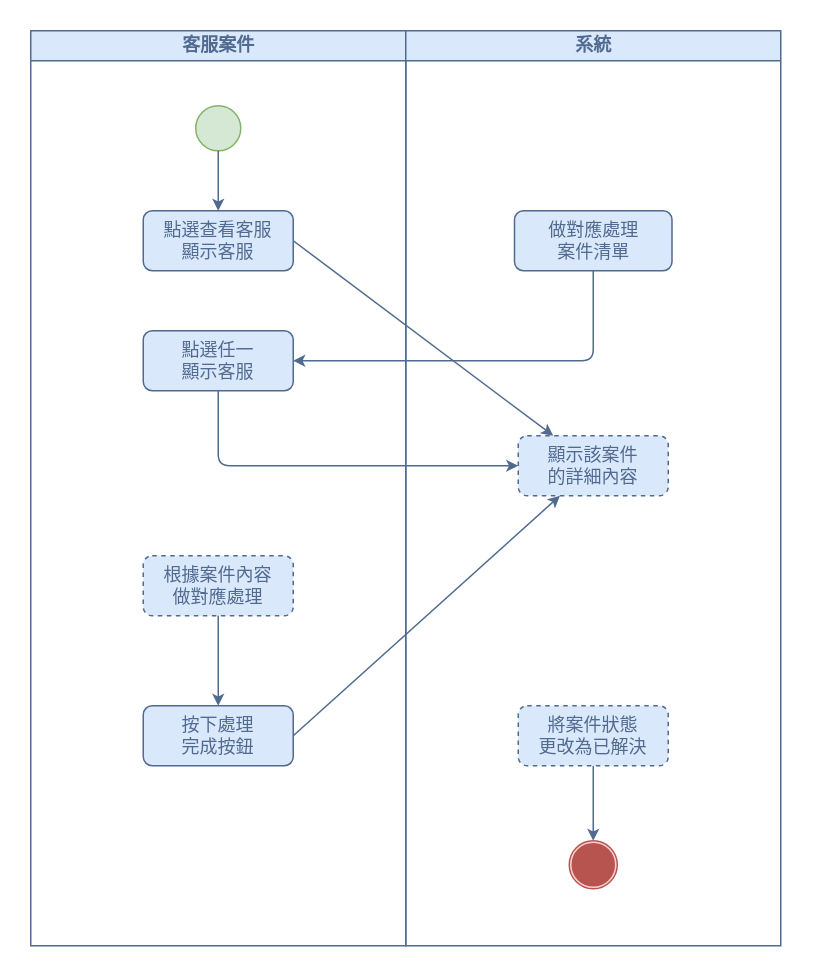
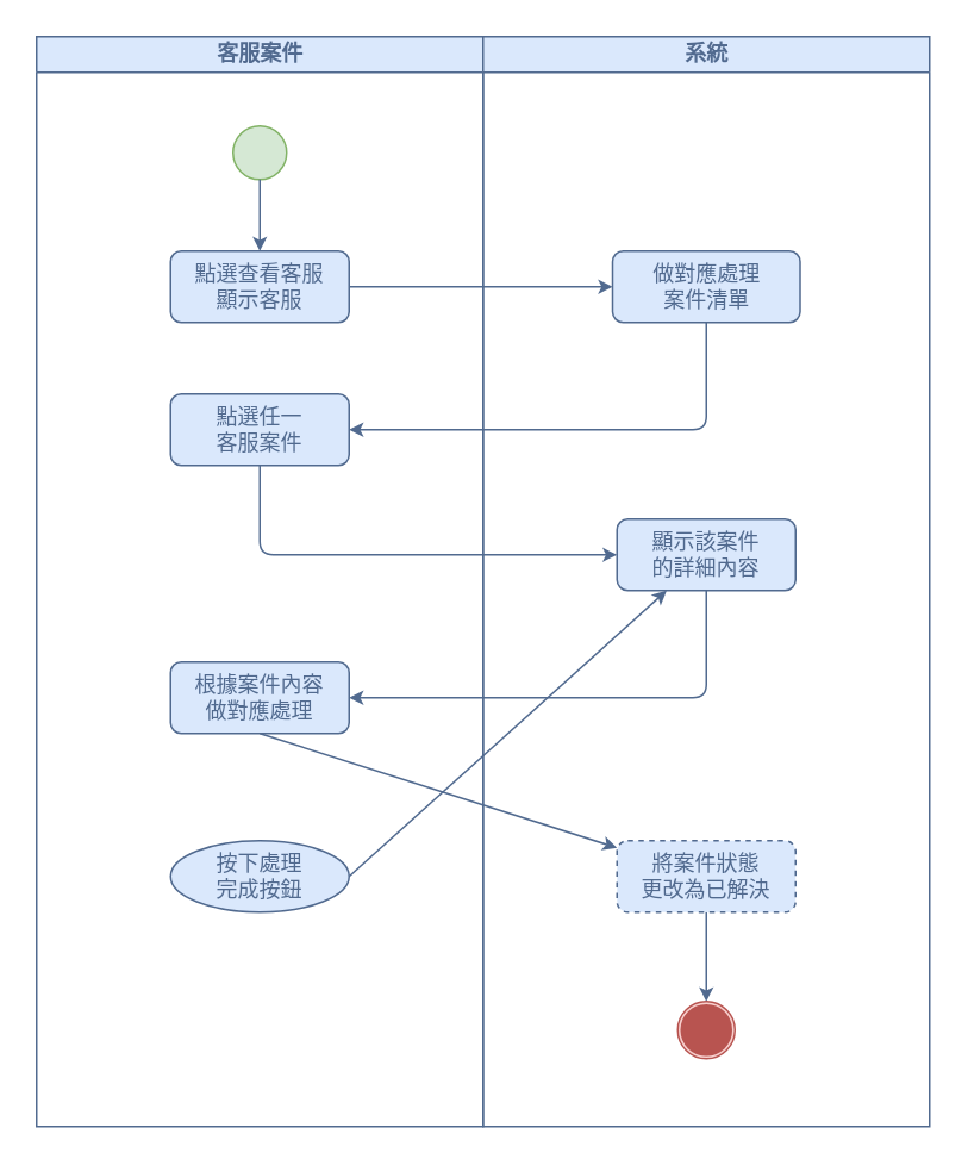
  <mxCell id="0" />
  <mxCell id="1" parent="0" />
  <mxCell id="2" value="&lt;font color=&quot;#516a8f&quot;&gt;客服案件&lt;/font&gt;" style="swimlane;html=1;startSize=20;fillColor=#dae8fc;strokeColor=#516A8F;" parent="1" vertex="1"><mxGeometry x="20" y="20" width="250" height="610" as="geometry" /></mxCell>
  <mxCell id="3" value="&lt;font color=&quot;#516a8f&quot;&gt;點選查看客服&lt;br&gt;顯示客服&lt;/font&gt;" style="rounded=1;whiteSpace=wrap;html=1;shadow=0;comic=0;labelBackgroundColor=none;strokeWidth=1;fontFamily=Verdana;fontSize=12;align=center;arcSize=15;fillColor=#dae8fc;strokeColor=#516A8F;glass=0;" parent="2" vertex="1"><mxGeometry x="75" y="120" width="100" height="40" as="geometry" /></mxCell>
  <mxCell id="4" value="" style="ellipse;whiteSpace=wrap;html=1;rounded=0;shadow=0;comic=0;labelBackgroundColor=none;strokeWidth=1;fillColor=#d5e8d4;fontFamily=Verdana;fontSize=12;align=center;strokeColor=#82b366;" parent="2" vertex="1"><mxGeometry x="110" y="50" width="30" height="30" as="geometry" /></mxCell>
  <mxCell id="5" style="edgeStyle=none;rounded=0;html=1;labelBackgroundColor=none;startArrow=none;startFill=0;startSize=5;endArrow=classic;endFill=1;endSize=5;jettySize=auto;orthogonalLoop=1;strokeWidth=1;fontFamily=Verdana;fontSize=12;exitX=0.5;exitY=1;exitDx=0;exitDy=0;strokeColor=#516A8F;arcSize=20;entryX=0.5;entryY=0;entryDx=0;entryDy=0;" parent="2" source="4" target="3" edge="1"><mxGeometry relative="1" as="geometry"><mxPoint x="89.55" y="260.0" as="sourcePoint" /><mxPoint x="125" y="110" as="targetPoint" /></mxGeometry></mxCell>
- <mxCell id="6" value="&lt;font color=&quot;#516a8f&quot;&gt;點選任一&lt;br&gt;顯示客服&lt;/font&gt;" style="rounded=1;whiteSpace=wrap;html=1;shadow=0;comic=0;labelBackgroundColor=none;strokeWidth=1;fontFamily=Verdana;fontSize=12;align=center;arcSize=15;fillColor=#dae8fc;strokeColor=#516A8F;glass=0;" parent="2" vertex="1"><mxGeometry x="75" y="200" width="100" height="40" as="geometry" /></mxCell>
- <mxCell id="7" value="&lt;font color=&quot;#516a8f&quot;&gt;根據案件內容&lt;br&gt;做對應處理&lt;br&gt;&lt;/font&gt;" style="rounded=1;whiteSpace=wrap;html=1;shadow=0;comic=0;labelBackgroundColor=none;strokeWidth=1;fontFamily=Verdana;fontSize=12;align=center;arcSize=15;fillColor=#dae8fc;strokeColor=#516A8F;glass=0;dashed=1;" vertex="1" parent="2"><mxGeometry x="75" y="350" width="100" height="40" as="geometry" /></mxCell>
- <mxCell id="8" value="&lt;font color=&quot;#516a8f&quot;&gt;按下處理&lt;br&gt;完成按鈕&lt;br&gt;&lt;/font&gt;" style="rounded=1;whiteSpace=wrap;html=1;shadow=0;comic=0;labelBackgroundColor=none;strokeWidth=1;fontFamily=Verdana;fontSize=12;align=center;arcSize=15;fillColor=#dae8fc;strokeColor=#516A8F;glass=0;" vertex="1" parent="2"><mxGeometry x="75" y="450" width="100" height="40" as="geometry" /></mxCell>
- <mxCell id="9" style="edgeStyle=none;rounded=0;html=1;labelBackgroundColor=none;startArrow=none;startFill=0;startSize=5;endArrow=classic;endFill=1;endSize=5;jettySize=auto;orthogonalLoop=1;strokeWidth=1;fontFamily=Verdana;fontSize=12;exitX=0.5;exitY=1;exitDx=0;exitDy=0;strokeColor=#516A8F;arcSize=20;entryX=0.5;entryY=0;entryDx=0;entryDy=0;" edge="1" parent="2" source="7" target="8"><mxGeometry relative="1" as="geometry"><mxPoint x="135" y="90" as="sourcePoint" /><mxPoint x="135" y="130" as="targetPoint" /></mxGeometry></mxCell>
+ <mxCell id="6" value="&lt;font color=&quot;#516a8f&quot;&gt;點選任一&lt;br&gt;客服案件&lt;/font&gt;" style="rounded=1;whiteSpace=wrap;html=1;shadow=0;comic=0;labelBackgroundColor=none;strokeWidth=1;fontFamily=Verdana;fontSize=12;align=center;arcSize=15;fillColor=#dae8fc;strokeColor=#516A8F;glass=0;" parent="2" vertex="1"><mxGeometry x="75" y="200" width="100" height="40" as="geometry" /></mxCell>
+ <mxCell id="7" value="&lt;font color=&quot;#516a8f&quot;&gt;根據案件內容&lt;br&gt;做對應處理&lt;br&gt;&lt;/font&gt;" style="rounded=1;whiteSpace=wrap;html=1;shadow=0;comic=0;labelBackgroundColor=none;strokeWidth=1;fontFamily=Verdana;fontSize=12;align=center;arcSize=15;fillColor=#dae8fc;strokeColor=#516A8F;glass=0;" vertex="1" parent="2"><mxGeometry x="75" y="350" width="100" height="40" as="geometry" /></mxCell>
+ <mxCell id="8" value="&lt;font color=&quot;#516a8f&quot;&gt;按下處理&lt;br&gt;完成按鈕&lt;br&gt;&lt;/font&gt;" style="ellipse;whiteSpace=wrap;html=1;shadow=0;comic=0;labelBackgroundColor=none;strokeWidth=1;fontFamily=Verdana;fontSize=12;align=center;arcSize=15;fillColor=#dae8fc;strokeColor=#516A8F;glass=0;" vertex="1" parent="2"><mxGeometry x="75" y="450" width="100" height="40" as="geometry" /></mxCell>
+ <mxCell id="9" style="edgeStyle=none;rounded=0;html=1;labelBackgroundColor=none;startArrow=none;startFill=0;startSize=5;endArrow=classic;endFill=1;endSize=5;jettySize=auto;orthogonalLoop=1;strokeWidth=1;fontFamily=Verdana;fontSize=12;exitX=0.5;exitY=1;exitDx=0;exitDy=0;strokeColor=#516A8F;arcSize=20;" edge="1" parent="2" source="7" target="17"><mxGeometry relative="1" as="geometry"><mxPoint x="135" y="90" as="sourcePoint" /><mxPoint x="135" y="130" as="targetPoint" /></mxGeometry></mxCell>
  <mxCell id="10" value="&lt;font color=&quot;#516a8f&quot;&gt;系統&lt;/font&gt;" style="swimlane;html=1;startSize=20;fillColor=#dae8fc;strokeColor=#516A8F;" parent="1" vertex="1"><mxGeometry x="270" y="20" width="250" height="610" as="geometry" /></mxCell>
  <mxCell id="11" value="&lt;font color=&quot;#516a8f&quot;&gt;做對應處理&lt;br&gt;案件清單&lt;/font&gt;" style="rounded=1;whiteSpace=wrap;html=1;shadow=0;comic=0;labelBackgroundColor=none;strokeWidth=1;fontFamily=Verdana;fontSize=12;align=center;arcSize=15;fillColor=#dae8fc;strokeColor=#516A8F;glass=0;" parent="10" vertex="1"><mxGeometry x="72.5" y="120" width="105" height="40" as="geometry" /></mxCell>
- <mxCell id="12" value="&lt;font color=&quot;#516a8f&quot;&gt;顯示該案件&lt;br&gt;的詳細內容&lt;br&gt;&lt;/font&gt;" style="rounded=1;whiteSpace=wrap;html=1;shadow=0;comic=0;labelBackgroundColor=none;strokeWidth=1;fontFamily=Verdana;fontSize=12;align=center;arcSize=15;fillColor=#dae8fc;strokeColor=#516A8F;glass=0;dashed=1;" parent="10" vertex="1"><mxGeometry x="75" y="270" width="100" height="40" as="geometry" /></mxCell>
+ <mxCell id="12" value="&lt;font color=&quot;#516a8f&quot;&gt;顯示該案件&lt;br&gt;的詳細內容&lt;br&gt;&lt;/font&gt;" style="rounded=1;whiteSpace=wrap;html=1;shadow=0;comic=0;labelBackgroundColor=none;strokeWidth=1;fontFamily=Verdana;fontSize=12;align=center;arcSize=15;fillColor=#dae8fc;strokeColor=#516A8F;glass=0;" parent="10" vertex="1"><mxGeometry x="75" y="270" width="100" height="40" as="geometry" /></mxCell>
  <mxCell id="13" style="edgeStyle=none;rounded=0;html=1;labelBackgroundColor=none;startArrow=none;startFill=0;startSize=5;endArrow=classic;endFill=1;endSize=5;jettySize=auto;orthogonalLoop=1;strokeWidth=1;fontFamily=Verdana;fontSize=12;strokeColor=#516A8F;arcSize=20;entryX=0.5;entryY=0;entryDx=0;entryDy=0;exitX=0.5;exitY=1;exitDx=0;exitDy=0;" parent="10" source="17" target="16" edge="1"><mxGeometry relative="1" as="geometry"><mxPoint x="125" y="570" as="sourcePoint" /><mxPoint x="124.71" y="510" as="targetPoint" /></mxGeometry></mxCell>
  <mxCell id="14" value="" style="group" parent="10" vertex="1" connectable="0"><mxGeometry x="109" y="540" width="32" height="32" as="geometry" /></mxCell>
  <mxCell id="15" value="" style="ellipse;whiteSpace=wrap;html=1;aspect=fixed;fillColor=#b85450;strokeColor=#f8cecc;" parent="14" vertex="1"><mxGeometry x="1" y="1" width="30" height="30" as="geometry" /></mxCell>
  <mxCell id="16" value="" style="ellipse;whiteSpace=wrap;html=1;aspect=fixed;fillColor=none;strokeColor=#B85450;" parent="14" vertex="1"><mxGeometry width="32" height="32" as="geometry" /></mxCell>
  <mxCell id="17" value="&lt;font color=&quot;#516a8f&quot;&gt;將案件狀態&lt;br&gt;更改為已解決&lt;br&gt;&lt;/font&gt;" style="rounded=1;whiteSpace=wrap;html=1;shadow=0;comic=0;labelBackgroundColor=none;strokeWidth=1;fontFamily=Verdana;fontSize=12;align=center;arcSize=15;fillColor=#dae8fc;strokeColor=#516A8F;glass=0;dashed=1;" vertex="1" parent="10"><mxGeometry x="75" y="450" width="100" height="40" as="geometry" /></mxCell>
- <mxCell id="18" style="edgeStyle=none;rounded=1;html=1;labelBackgroundColor=none;startArrow=none;startFill=0;startSize=5;endArrow=classic;endFill=1;endSize=5;jettySize=auto;orthogonalLoop=1;strokeWidth=1;fontFamily=Verdana;fontSize=12;strokeColor=#516A8F;arcSize=15;exitX=1;exitY=0.5;exitDx=0;exitDy=0;" parent="1" source="3" target="12" edge="1"><mxGeometry relative="1" as="geometry"><mxPoint x="200" y="280" as="sourcePoint" /><mxPoint x="300" y="170" as="targetPoint" /></mxGeometry></mxCell>
+ <mxCell id="18" style="edgeStyle=none;rounded=1;html=1;labelBackgroundColor=none;startArrow=none;startFill=0;startSize=5;endArrow=classic;endFill=1;endSize=5;jettySize=auto;orthogonalLoop=1;strokeWidth=1;fontFamily=Verdana;fontSize=12;strokeColor=#516A8F;arcSize=15;exitX=1;exitY=0.5;exitDx=0;exitDy=0;entryX=0;entryY=0.5;entryDx=0;entryDy=0;" parent="1" source="3" target="11" edge="1"><mxGeometry relative="1" as="geometry"><mxPoint x="200" y="280" as="sourcePoint" /><mxPoint x="300" y="170" as="targetPoint" /></mxGeometry></mxCell>
  <mxCell id="19" style="edgeStyle=none;rounded=1;html=1;labelBackgroundColor=none;startArrow=none;startFill=0;startSize=5;endArrow=classic;endFill=1;endSize=5;jettySize=auto;orthogonalLoop=1;strokeWidth=1;fontFamily=Verdana;fontSize=12;strokeColor=#516A8F;arcSize=15;exitX=0.5;exitY=1;exitDx=0;exitDy=0;entryX=1;entryY=0.5;entryDx=0;entryDy=0;" parent="1" source="11" target="6" edge="1"><mxGeometry relative="1" as="geometry"><mxPoint x="195" y="345" as="sourcePoint" /><mxPoint x="400" y="390" as="targetPoint" /><Array as="points"><mxPoint x="395" y="240" /></Array></mxGeometry></mxCell>
  <mxCell id="20" style="edgeStyle=none;rounded=1;html=1;labelBackgroundColor=none;startArrow=none;startFill=0;startSize=5;endArrow=classic;endFill=1;endSize=5;jettySize=auto;orthogonalLoop=1;strokeWidth=1;fontFamily=Verdana;fontSize=12;strokeColor=#516A8F;arcSize=15;exitX=0.5;exitY=1;exitDx=0;exitDy=0;entryX=0;entryY=0.5;entryDx=0;entryDy=0;" parent="1" source="6" target="12" edge="1"><mxGeometry relative="1" as="geometry"><mxPoint x="405" y="190" as="sourcePoint" /><mxPoint x="340" y="320" as="targetPoint" /><Array as="points"><mxPoint x="145" y="310" /></Array></mxGeometry></mxCell>
+ <mxCell id="21" style="edgeStyle=none;rounded=1;html=1;labelBackgroundColor=none;startArrow=none;startFill=0;startSize=5;endArrow=classic;endFill=1;endSize=5;jettySize=auto;orthogonalLoop=1;strokeWidth=1;fontFamily=Verdana;fontSize=12;strokeColor=#516A8F;arcSize=15;exitX=0.5;exitY=1;exitDx=0;exitDy=0;entryX=1;entryY=0.5;entryDx=0;entryDy=0;" edge="1" parent="1" target="7" source="12"><mxGeometry relative="1" as="geometry"><mxPoint x="-105" y="310" as="sourcePoint" /><mxPoint x="90" y="370" as="targetPoint" /><Array as="points"><mxPoint x="395" y="390" /></Array></mxGeometry></mxCell>
  <mxCell id="22" style="edgeStyle=none;rounded=1;html=1;labelBackgroundColor=none;startArrow=none;startFill=0;startSize=5;endArrow=classic;endFill=1;endSize=5;jettySize=auto;orthogonalLoop=1;strokeWidth=1;fontFamily=Verdana;fontSize=12;strokeColor=#516A8F;arcSize=15;exitX=1;exitY=0.5;exitDx=0;exitDy=0;" edge="1" parent="1" source="8" target="12"><mxGeometry relative="1" as="geometry"><mxPoint x="205" y="170" as="sourcePoint" /><mxPoint x="353" y="170" as="targetPoint" /></mxGeometry></mxCell>
